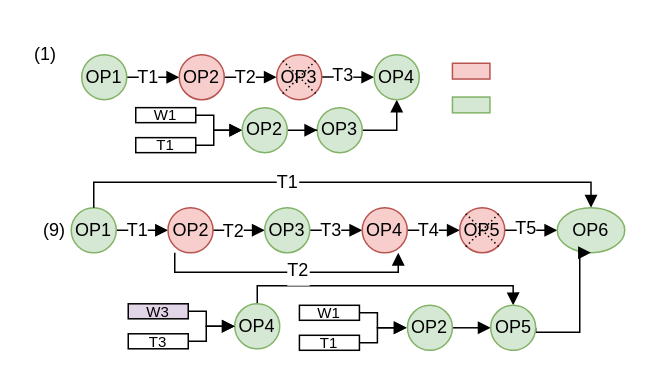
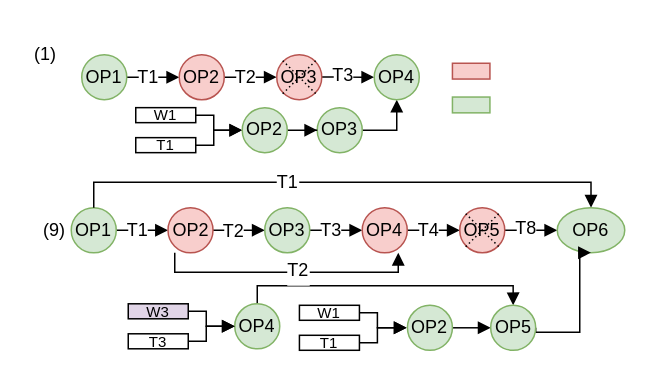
  <mxCell id="0" />
  <mxCell id="1" parent="0" />
  <mxCell id="2" style="edgeStyle=orthogonalEdgeStyle;rounded=0;orthogonalLoop=1;jettySize=auto;html=1;entryX=0.5;entryY=1;entryDx=0;entryDy=0;endArrow=block;endFill=1;" edge="1" parent="1" source="3" target="58"><mxGeometry relative="1" as="geometry"><mxPoint x="210" y="66" as="targetPoint" /></mxGeometry></mxCell>
  <mxCell id="3" value="OP3" style="ellipse;whiteSpace=wrap;html=1;aspect=fixed;fillColor=#d5e8d4;strokeColor=#82b366;" vertex="1" parent="1"><mxGeometry x="211" y="71.27" width="30" height="30" as="geometry" /></mxCell>
  <mxCell id="4" style="edgeStyle=orthogonalEdgeStyle;rounded=0;orthogonalLoop=1;jettySize=auto;html=1;entryX=0;entryY=0.5;entryDx=0;entryDy=0;endArrow=block;endFill=1;" edge="1" parent="1" source="5"><mxGeometry relative="1" as="geometry"><Array as="points"><mxPoint x="142" y="76.27" /><mxPoint x="142" y="86.27" /></Array><mxPoint x="161" y="86.27" as="targetPoint" /></mxGeometry></mxCell>
  <mxCell id="5" value="&lt;p style=&quot;line-height: 100%;&quot;&gt;&lt;font style=&quot;font-size: 10px;&quot;&gt;W1&lt;/font&gt;&lt;/p&gt;" style="rounded=0;whiteSpace=wrap;html=1;align=center;" vertex="1" parent="1"><mxGeometry x="90" y="71.27" width="40" height="10" as="geometry" /></mxCell>
  <mxCell id="6" style="edgeStyle=orthogonalEdgeStyle;rounded=0;orthogonalLoop=1;jettySize=auto;html=1;entryX=0;entryY=0.5;entryDx=0;entryDy=0;endArrow=block;endFill=1;" edge="1" parent="1" source="7"><mxGeometry relative="1" as="geometry"><Array as="points"><mxPoint x="142" y="96.27" /><mxPoint x="142" y="86.27" /></Array><mxPoint x="161" y="86.27" as="targetPoint" /></mxGeometry></mxCell>
  <mxCell id="7" value="&lt;p style=&quot;line-height: 100%;&quot;&gt;&lt;font style=&quot;font-size: 10px;&quot;&gt;T1&lt;/font&gt;&lt;/p&gt;" style="rounded=0;whiteSpace=wrap;html=1;" vertex="1" parent="1"><mxGeometry x="90" y="91.27" width="40" height="10" as="geometry" /></mxCell>
  <mxCell id="8" style="edgeStyle=orthogonalEdgeStyle;rounded=0;orthogonalLoop=1;jettySize=auto;html=1;entryX=0;entryY=0.5;entryDx=0;entryDy=0;endArrow=block;endFill=1;" edge="1" parent="1" source="9" target="12"><mxGeometry relative="1" as="geometry" /></mxCell>
  <mxCell id="9" value="OP1" style="ellipse;whiteSpace=wrap;html=1;aspect=fixed;fillColor=#d5e8d4;strokeColor=#82b366;" vertex="1" parent="1"><mxGeometry x="47" y="138" width="30" height="30" as="geometry" /></mxCell>
  <mxCell id="10" style="edgeStyle=orthogonalEdgeStyle;rounded=0;orthogonalLoop=1;jettySize=auto;html=1;entryX=0;entryY=0.5;entryDx=0;entryDy=0;endArrow=block;endFill=1;" edge="1" parent="1" source="12" target="15"><mxGeometry relative="1" as="geometry" /></mxCell>
  <mxCell id="11" style="edgeStyle=orthogonalEdgeStyle;rounded=0;orthogonalLoop=1;jettySize=auto;html=1;entryX=0.5;entryY=1;entryDx=0;entryDy=0;exitX=0.5;exitY=1;exitDx=0;exitDy=0;endSize=6;endArrow=block;endFill=1;" edge="1" parent="1"><mxGeometry relative="1" as="geometry"><mxPoint x="116" y="168" as="sourcePoint" /><mxPoint x="265" y="168" as="targetPoint" /><Array as="points"><mxPoint x="116" y="181" /><mxPoint x="265" y="181" /></Array></mxGeometry></mxCell>
  <mxCell id="12" value="OP2" style="ellipse;whiteSpace=wrap;html=1;aspect=fixed;fillColor=#f8cecc;strokeColor=#b85450;" vertex="1" parent="1"><mxGeometry x="111.5" y="138" width="30" height="30" as="geometry" /></mxCell>
  <mxCell id="13" style="edgeStyle=orthogonalEdgeStyle;rounded=0;orthogonalLoop=1;jettySize=auto;html=1;entryX=0;entryY=0.5;entryDx=0;entryDy=0;endArrow=block;endFill=1;" edge="1" parent="1" source="15" target="17"><mxGeometry relative="1" as="geometry"><Array as="points"><mxPoint x="191" y="153" /><mxPoint x="191" y="153" /></Array></mxGeometry></mxCell>
  <mxCell id="14" style="edgeStyle=orthogonalEdgeStyle;rounded=0;orthogonalLoop=1;jettySize=auto;html=1;entryX=0.5;entryY=0;entryDx=0;entryDy=0;exitX=0.5;exitY=0;exitDx=0;exitDy=0;endArrow=block;endFill=1;" edge="1" parent="1" source="9" target="32"><mxGeometry relative="1" as="geometry"><Array as="points"><mxPoint x="66" y="121" /><mxPoint x="386" y="121" /></Array></mxGeometry></mxCell>
  <mxCell id="15" value="OP3" style="ellipse;whiteSpace=wrap;html=1;aspect=fixed;fillColor=#d5e8d4;strokeColor=#82b366;" vertex="1" parent="1"><mxGeometry x="176" y="137.97" width="30" height="30" as="geometry" /></mxCell>
  <mxCell id="16" style="edgeStyle=orthogonalEdgeStyle;rounded=0;orthogonalLoop=1;jettySize=auto;html=1;entryX=0;entryY=0.5;entryDx=0;entryDy=0;endArrow=block;endFill=1;" edge="1" parent="1" source="17" target="29"><mxGeometry relative="1" as="geometry"><Array as="points"><mxPoint x="249" y="153" /></Array></mxGeometry></mxCell>
  <mxCell id="17" value="OP4" style="ellipse;whiteSpace=wrap;html=1;aspect=fixed;fillColor=#f8cecc;strokeColor=#b85450;" vertex="1" parent="1"><mxGeometry x="241" y="138" width="30" height="30" as="geometry" /></mxCell>
  <mxCell id="18" style="edgeStyle=orthogonalEdgeStyle;rounded=0;orthogonalLoop=1;jettySize=auto;html=1;entryX=0.5;entryY=0;entryDx=0;entryDy=0;endArrow=block;endFill=1;exitX=0.5;exitY=0;exitDx=0;exitDy=0;" edge="1" parent="1" source="19" target="43"><mxGeometry relative="1" as="geometry"><mxPoint x="171" y="201.03" as="sourcePoint" /><mxPoint x="341.62" y="200.03" as="targetPoint" /><Array as="points"><mxPoint x="171" y="190.03" /><mxPoint x="342" y="190.03" /></Array></mxGeometry></mxCell>
  <mxCell id="19" value="OP4" style="ellipse;whiteSpace=wrap;html=1;aspect=fixed;fillColor=#d5e8d4;strokeColor=#82b366;" vertex="1" parent="1"><mxGeometry x="156" y="202.03" width="30" height="30" as="geometry" /></mxCell>
  <mxCell id="20" style="edgeStyle=orthogonalEdgeStyle;rounded=0;orthogonalLoop=1;jettySize=auto;html=1;entryX=0;entryY=0.5;entryDx=0;entryDy=0;endArrow=block;endFill=1;" edge="1" parent="1" source="21" target="19"><mxGeometry relative="1" as="geometry"><Array as="points"><mxPoint x="137" y="207.03" /><mxPoint x="137" y="217.03" /></Array></mxGeometry></mxCell>
  <mxCell id="21" value="&lt;p style=&quot;line-height: 100%;&quot;&gt;&lt;font style=&quot;font-size: 10px;&quot;&gt;W3&lt;/font&gt;&lt;/p&gt;" style="rounded=0;whiteSpace=wrap;html=1;fillColor=#e1d5e7;" vertex="1" parent="1"><mxGeometry x="85" y="202.03" width="40" height="10" as="geometry" /></mxCell>
  <mxCell id="22" style="edgeStyle=orthogonalEdgeStyle;rounded=0;orthogonalLoop=1;jettySize=auto;html=1;entryX=0;entryY=0.5;entryDx=0;entryDy=0;endArrow=block;endFill=1;" edge="1" parent="1" source="23" target="19"><mxGeometry relative="1" as="geometry"><Array as="points"><mxPoint x="137" y="227.03" /><mxPoint x="137" y="217.03" /></Array></mxGeometry></mxCell>
  <mxCell id="23" value="&lt;p style=&quot;line-height: 100%;&quot;&gt;&lt;font style=&quot;font-size: 10px;&quot;&gt;T3&lt;/font&gt;&lt;/p&gt;" style="rounded=0;whiteSpace=wrap;html=1;" vertex="1" parent="1"><mxGeometry x="85" y="222.03" width="40" height="10" as="geometry" /></mxCell>
  <mxCell id="24" value="(1)" style="text;html=1;align=center;verticalAlign=middle;whiteSpace=wrap;rounded=0;" vertex="1" parent="1"><mxGeometry x="20" y="20.97" width="20" height="30" as="geometry" /></mxCell>
  <mxCell id="25" value="(9)" style="text;html=1;align=center;verticalAlign=middle;whiteSpace=wrap;rounded=0;" vertex="1" parent="1"><mxGeometry x="21" y="137.97" width="30" height="30" as="geometry" /></mxCell>
  <mxCell id="26" style="edgeStyle=orthogonalEdgeStyle;rounded=0;orthogonalLoop=1;jettySize=auto;html=1;endArrow=block;endFill=1;" edge="1" parent="1" source="27" target="3"><mxGeometry relative="1" as="geometry" /></mxCell>
  <mxCell id="27" value="OP2" style="ellipse;whiteSpace=wrap;html=1;aspect=fixed;fillColor=#d5e8d4;strokeColor=#82b366;" vertex="1" parent="1"><mxGeometry x="161" y="71.27" width="30" height="30" as="geometry" /></mxCell>
  <mxCell id="28" style="edgeStyle=orthogonalEdgeStyle;rounded=0;orthogonalLoop=1;jettySize=auto;html=1;endArrow=block;endFill=1;entryX=0;entryY=0.5;entryDx=0;entryDy=0;" edge="1" parent="1" source="29" target="32"><mxGeometry relative="1" as="geometry"><mxPoint x="301" y="153" as="targetPoint" /></mxGeometry></mxCell>
  <mxCell id="29" value="OP5" style="ellipse;whiteSpace=wrap;html=1;aspect=fixed;fillColor=#f8cecc;strokeColor=#b85450;" vertex="1" parent="1"><mxGeometry x="306" y="137.97" width="30" height="30" as="geometry" /></mxCell>
  <mxCell id="30" style="rounded=0;orthogonalLoop=1;jettySize=auto;html=1;exitX=0;exitY=0;exitDx=0;exitDy=0;entryX=0.86;entryY=0.868;entryDx=0;entryDy=0;strokeWidth=1;dashed=1;endArrow=none;endFill=0;dashPattern=1 2;entryPerimeter=0;" edge="1" parent="1"><mxGeometry relative="1" as="geometry"><mxPoint x="310" y="141.97" as="sourcePoint" /><mxPoint x="332" y="163.97" as="targetPoint" /></mxGeometry></mxCell>
  <mxCell id="31" style="rounded=0;orthogonalLoop=1;jettySize=auto;html=1;exitX=0;exitY=1;exitDx=0;exitDy=0;entryX=0.859;entryY=0.132;entryDx=0;entryDy=0;dashed=1;endArrow=none;endFill=0;dashPattern=1 2;entryPerimeter=0;" edge="1" parent="1"><mxGeometry relative="1" as="geometry"><mxPoint x="310" y="163.97" as="sourcePoint" /><mxPoint x="332" y="141.97" as="targetPoint" /></mxGeometry></mxCell>
  <mxCell id="32" value="OP6" style="ellipse;whiteSpace=wrap;html=1;aspect=fixed;fillColor=#d5e8d4;strokeColor=#82b366;" vertex="1" parent="1"><mxGeometry x="371" y="137.97" width="45" height="30" as="geometry" /></mxCell>
  <mxCell id="33" value="T2" style="text;html=1;align=center;verticalAlign=middle;whiteSpace=wrap;rounded=0;fillColor=default;" vertex="1" parent="1"><mxGeometry x="191" y="170" width="15" height="20" as="geometry" /></mxCell>
  <mxCell id="34" value="T1" style="text;html=1;align=center;verticalAlign=middle;whiteSpace=wrap;rounded=0;fillColor=default;" vertex="1" parent="1"><mxGeometry x="184" y="111" width="15" height="20" as="geometry" /></mxCell>
- <mxCell id="35" value="T5" style="text;html=1;align=center;verticalAlign=middle;whiteSpace=wrap;rounded=0;fillColor=default;" vertex="1" parent="1"><mxGeometry x="344" y="141.97" width="13" height="20" as="geometry" /></mxCell>
+ <mxCell id="35" value="T8" style="text;html=1;align=center;verticalAlign=middle;whiteSpace=wrap;rounded=0;fillColor=default;" vertex="1" parent="1"><mxGeometry x="344" y="141.97" width="13" height="20" as="geometry" /></mxCell>
  <mxCell id="36" style="edgeStyle=orthogonalEdgeStyle;rounded=0;orthogonalLoop=1;jettySize=auto;html=1;entryX=0;entryY=0.5;entryDx=0;entryDy=0;endArrow=block;endFill=1;" edge="1" parent="1" source="37"><mxGeometry relative="1" as="geometry"><Array as="points"><mxPoint x="251.12" y="208.03" /><mxPoint x="251.12" y="218.03" /></Array><mxPoint x="270.61" y="218.03" as="targetPoint" /></mxGeometry></mxCell>
  <mxCell id="37" value="&lt;p style=&quot;line-height: 100%;&quot;&gt;&lt;font style=&quot;font-size: 10px;&quot;&gt;W1&lt;/font&gt;&lt;/p&gt;" style="rounded=0;whiteSpace=wrap;html=1;" vertex="1" parent="1"><mxGeometry x="199.12" y="203.03" width="40" height="10" as="geometry" /></mxCell>
  <mxCell id="38" style="edgeStyle=orthogonalEdgeStyle;rounded=0;orthogonalLoop=1;jettySize=auto;html=1;entryX=0;entryY=0.5;entryDx=0;entryDy=0;endArrow=block;endFill=1;" edge="1" parent="1" source="39"><mxGeometry relative="1" as="geometry"><Array as="points"><mxPoint x="251.12" y="228.03" /><mxPoint x="251.12" y="218.03" /></Array><mxPoint x="270.61" y="218.03" as="targetPoint" /></mxGeometry></mxCell>
  <mxCell id="39" value="&lt;p style=&quot;line-height: 100%;&quot;&gt;&lt;font style=&quot;font-size: 10px;&quot;&gt;T1&lt;/font&gt;&lt;/p&gt;" style="rounded=0;whiteSpace=wrap;html=1;" vertex="1" parent="1"><mxGeometry x="199.12" y="223.03" width="40" height="10" as="geometry" /></mxCell>
  <mxCell id="40" style="rounded=0;orthogonalLoop=1;jettySize=auto;html=1;entryX=0;entryY=0.5;entryDx=0;entryDy=0;exitX=1;exitY=0.5;exitDx=0;exitDy=0;endArrow=block;endFill=1;" edge="1" parent="1" source="41" target="43"><mxGeometry relative="1" as="geometry"><mxPoint x="325.87" y="199.03" as="targetPoint" /></mxGeometry></mxCell>
  <mxCell id="41" value="OP2" style="ellipse;whiteSpace=wrap;html=1;aspect=fixed;fillColor=#d5e8d4;strokeColor=#82b366;" vertex="1" parent="1"><mxGeometry x="271.12" y="203.03" width="30" height="30" as="geometry" /></mxCell>
  <mxCell id="42" style="edgeStyle=orthogonalEdgeStyle;rounded=0;orthogonalLoop=1;jettySize=auto;html=1;entryX=0.5;entryY=1;entryDx=0;entryDy=0;endArrow=block;endFill=1;exitX=1;exitY=0.5;exitDx=0;exitDy=0;" edge="1" parent="1" source="43" target="32"><mxGeometry relative="1" as="geometry"><Array as="points"><mxPoint x="386" y="221" /></Array></mxGeometry></mxCell>
  <mxCell id="43" value="OP5" style="ellipse;whiteSpace=wrap;html=1;aspect=fixed;fillColor=#d5e8d4;strokeColor=#82b366;" vertex="1" parent="1"><mxGeometry x="326.62" y="203.03" width="30" height="30" as="geometry" /></mxCell>
  <mxCell id="44" value="" style="rounded=0;whiteSpace=wrap;html=1;fillColor=#f8cecc;strokeColor=#b85450;" vertex="1" parent="1"><mxGeometry x="301.12" y="41.67" width="25" height="10.53" as="geometry" /></mxCell>
  <mxCell id="45" value="" style="rounded=0;whiteSpace=wrap;html=1;fillColor=#d5e8d4;strokeColor=#82b366;" vertex="1" parent="1"><mxGeometry x="301.12" y="64.2" width="25" height="10.53" as="geometry" /></mxCell>
  <mxCell id="46" value="T4" style="text;html=1;align=center;verticalAlign=middle;whiteSpace=wrap;rounded=0;fillColor=default;" vertex="1" parent="1"><mxGeometry x="279" y="142.97" width="13" height="20" as="geometry" /></mxCell>
  <mxCell id="47" value="T3" style="text;html=1;align=center;verticalAlign=middle;whiteSpace=wrap;rounded=0;fillColor=default;" vertex="1" parent="1"><mxGeometry x="214" y="143" width="13" height="20" as="geometry" /></mxCell>
  <mxCell id="48" value="T2" style="text;html=1;align=center;verticalAlign=middle;whiteSpace=wrap;rounded=0;fillColor=default;" vertex="1" parent="1"><mxGeometry x="149" y="143.97" width="13" height="20" as="geometry" /></mxCell>
  <mxCell id="49" value="T1" style="text;html=1;align=center;verticalAlign=middle;whiteSpace=wrap;rounded=0;fillColor=default;" vertex="1" parent="1"><mxGeometry x="85" y="143" width="13" height="20" as="geometry" /></mxCell>
  <mxCell id="50" style="edgeStyle=orthogonalEdgeStyle;rounded=0;orthogonalLoop=1;jettySize=auto;html=1;entryX=0;entryY=0.5;entryDx=0;entryDy=0;endArrow=block;endFill=1;" edge="1" parent="1" source="51" target="53"><mxGeometry relative="1" as="geometry"><Array as="points"><mxPoint x="69" y="50.97" /><mxPoint x="69" y="50.97" /></Array></mxGeometry></mxCell>
  <mxCell id="51" value="OP1" style="ellipse;whiteSpace=wrap;html=1;aspect=fixed;fillColor=#d5e8d4;strokeColor=#82b366;" vertex="1" parent="1"><mxGeometry x="54" y="35.94" width="30" height="30" as="geometry" /></mxCell>
  <mxCell id="52" style="edgeStyle=orthogonalEdgeStyle;rounded=0;orthogonalLoop=1;jettySize=auto;html=1;entryX=0;entryY=0.5;entryDx=0;entryDy=0;endArrow=block;endFill=1;" edge="1" parent="1" source="53" target="55"><mxGeometry relative="1" as="geometry"><Array as="points"><mxPoint x="127" y="50.97" /></Array></mxGeometry></mxCell>
  <mxCell id="53" value="OP2" style="ellipse;whiteSpace=wrap;html=1;aspect=fixed;fillColor=#f8cecc;strokeColor=#b85450;" vertex="1" parent="1"><mxGeometry x="119" y="35.97" width="30" height="30" as="geometry" /></mxCell>
  <mxCell id="54" style="edgeStyle=orthogonalEdgeStyle;rounded=0;orthogonalLoop=1;jettySize=auto;html=1;endArrow=block;endFill=1;entryX=0;entryY=0.5;entryDx=0;entryDy=0;" edge="1" parent="1" source="55" target="58"><mxGeometry relative="1" as="geometry"><mxPoint x="179" y="50.97" as="targetPoint" /></mxGeometry></mxCell>
  <mxCell id="55" value="OP3" style="ellipse;whiteSpace=wrap;html=1;aspect=fixed;fillColor=#f8cecc;strokeColor=#b85450;" vertex="1" parent="1"><mxGeometry x="184" y="35.94" width="30" height="30" as="geometry" /></mxCell>
  <mxCell id="56" style="rounded=0;orthogonalLoop=1;jettySize=auto;html=1;exitX=0;exitY=0;exitDx=0;exitDy=0;entryX=0.86;entryY=0.868;entryDx=0;entryDy=0;strokeWidth=1;dashed=1;endArrow=none;endFill=0;dashPattern=1 2;entryPerimeter=0;" edge="1" parent="1"><mxGeometry relative="1" as="geometry"><mxPoint x="188" y="39.94" as="sourcePoint" /><mxPoint x="210" y="61.94" as="targetPoint" /></mxGeometry></mxCell>
  <mxCell id="57" style="rounded=0;orthogonalLoop=1;jettySize=auto;html=1;exitX=0;exitY=1;exitDx=0;exitDy=0;entryX=0.859;entryY=0.132;entryDx=0;entryDy=0;dashed=1;endArrow=none;endFill=0;dashPattern=1 2;entryPerimeter=0;" edge="1" parent="1"><mxGeometry relative="1" as="geometry"><mxPoint x="188" y="61.94" as="sourcePoint" /><mxPoint x="210" y="39.94" as="targetPoint" /></mxGeometry></mxCell>
  <mxCell id="58" value="OP4" style="ellipse;whiteSpace=wrap;html=1;aspect=fixed;fillColor=#d5e8d4;strokeColor=#82b366;" vertex="1" parent="1"><mxGeometry x="249" y="35.94" width="30" height="30" as="geometry" /></mxCell>
  <mxCell id="59" value="T3" style="text;html=1;align=center;verticalAlign=middle;whiteSpace=wrap;rounded=0;fillColor=default;" vertex="1" parent="1"><mxGeometry x="222" y="39.94" width="13" height="20" as="geometry" /></mxCell>
  <mxCell id="60" value="T2" style="text;html=1;align=center;verticalAlign=middle;whiteSpace=wrap;rounded=0;fillColor=default;" vertex="1" parent="1"><mxGeometry x="157" y="40.94" width="13" height="20" as="geometry" /></mxCell>
  <mxCell id="61" value="T1" style="text;html=1;align=center;verticalAlign=middle;whiteSpace=wrap;rounded=0;fillColor=default;" vertex="1" parent="1"><mxGeometry x="92" y="40.97" width="13" height="20" as="geometry" /></mxCell>
